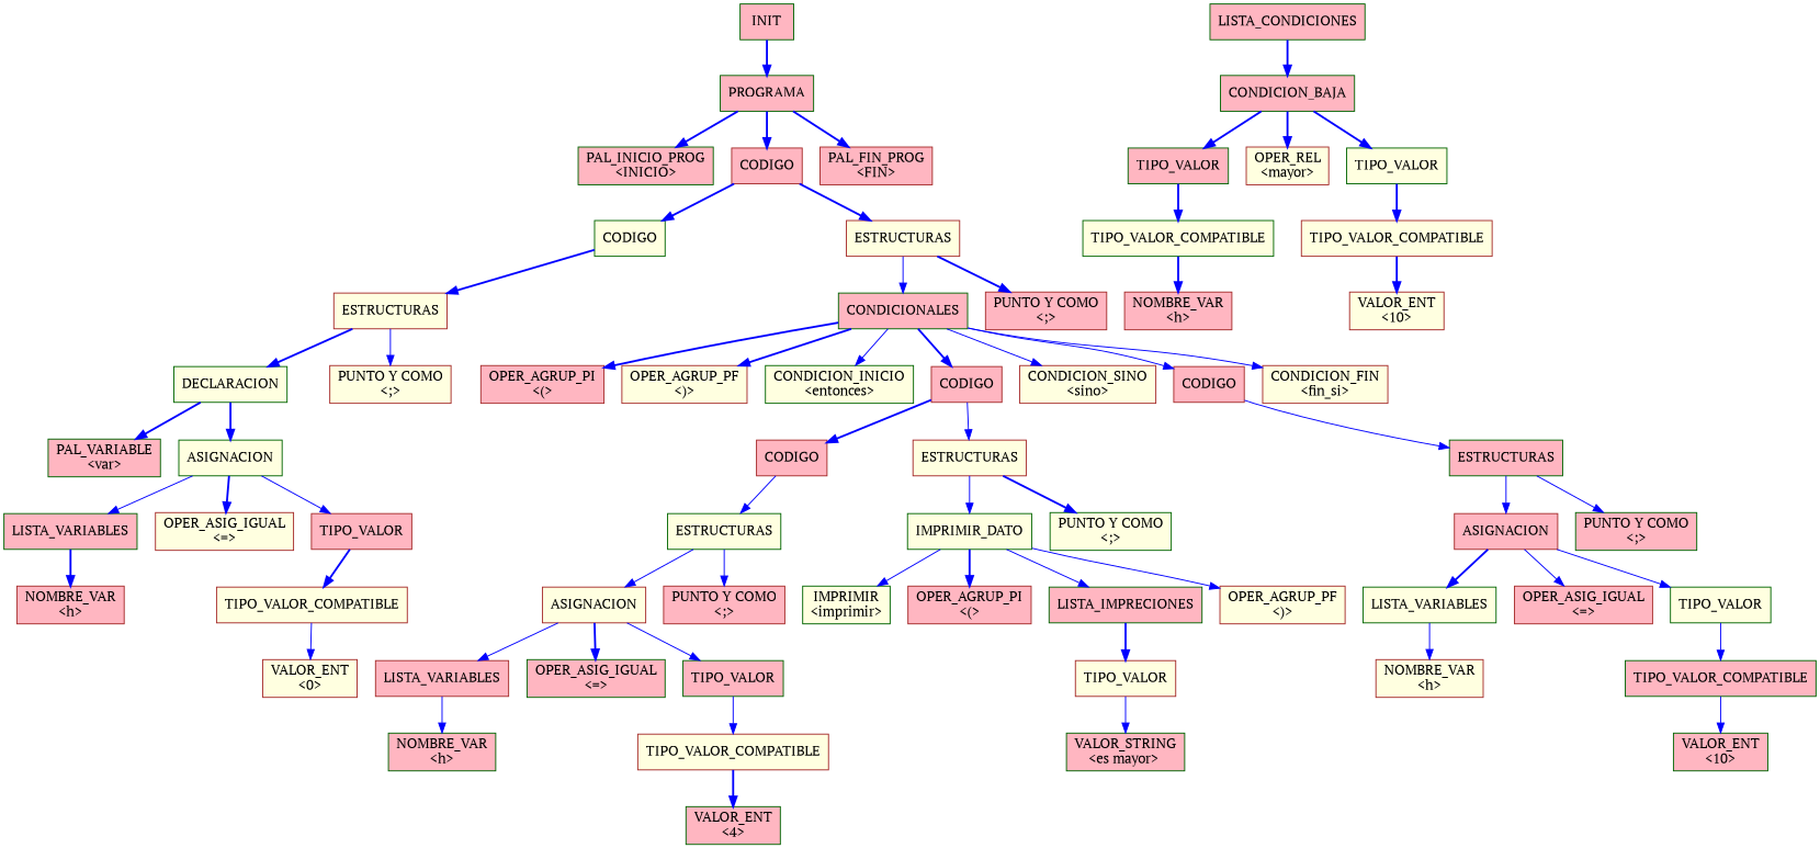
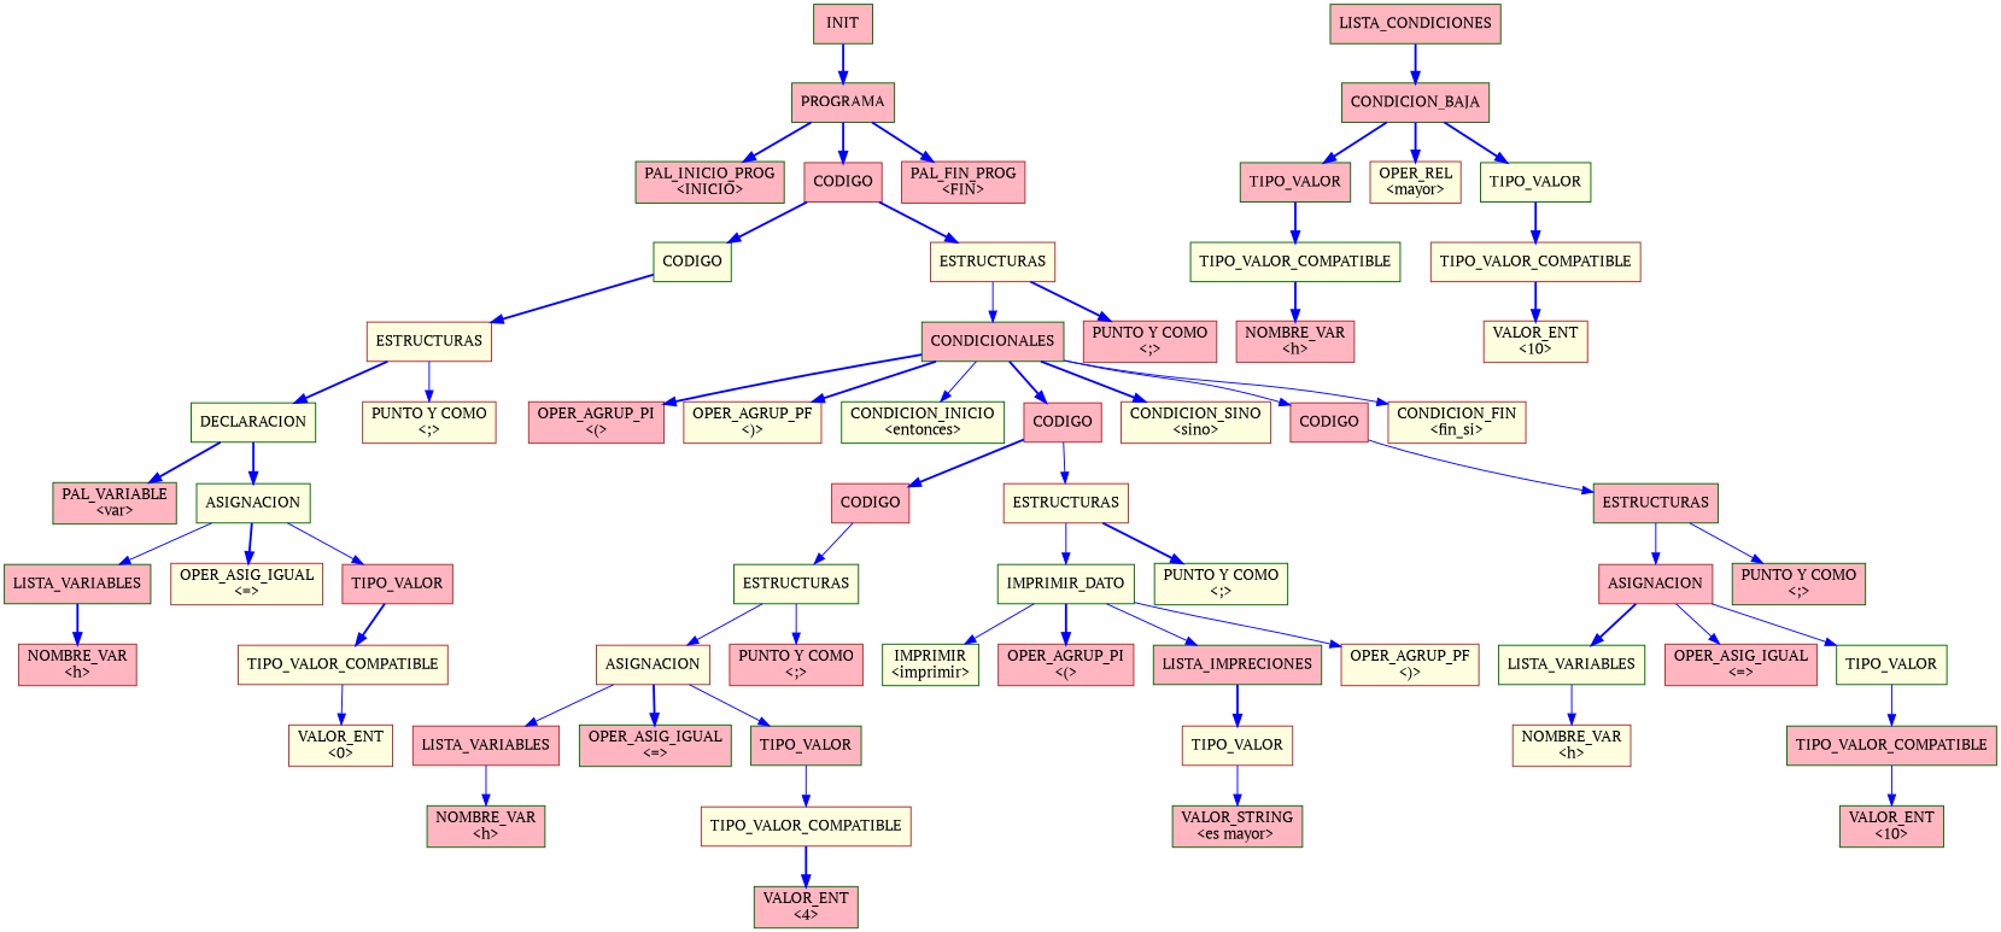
  digraph {
    fontname="PT Serif"
    rankdir=UD
    node [color=brown fillcolor=lightpink fontname="PT Serif" shape=box style=filled]
    edge [color=blue fontname="PT Serif" style=bold]
    n1 [color=darkgreen label="PAL_INICIO_PROG\n<INICIO>"]
    n2 [color=darkgreen label="PAL_VARIABLE\n<var>"]
    n3 [label="NOMBRE_VAR\n<h>"]
    n4 [color=darkgreen label=LISTA_VARIABLES]
    n5 [fillcolor=lightyellow label="OPER_ASIG_IGUAL\n<=>"]
    n6 [fillcolor=lightyellow label="VALOR_ENT\n<0>"]
    n7 [fillcolor=lightyellow label=TIPO_VALOR_COMPATIBLE]
    n8 [label=TIPO_VALOR]
    n9 [color=darkgreen fillcolor=lightyellow label=ASIGNACION]
    n10 [color=darkgreen fillcolor=lightyellow label=DECLARACION]
    n11 [fillcolor=lightyellow label="PUNTO Y COMO\n<;>"]
    n12 [fillcolor=lightyellow label=ESTRUCTURAS]
    n13 [color=darkgreen fillcolor=lightyellow label=CODIGO]
    n14 [label="OPER_AGRUP_PI\n<(>"]
    n15 [label="NOMBRE_VAR\n<h>"]
    n16 [color=darkgreen fillcolor=lightyellow label=TIPO_VALOR_COMPATIBLE]
    n17 [color=darkgreen label=TIPO_VALOR]
    n18 [fillcolor=lightyellow label="OPER_REL\n<mayor>"]
    n19 [fillcolor=lightyellow label="VALOR_ENT\n<10>"]
    n20 [fillcolor=lightyellow label=TIPO_VALOR_COMPATIBLE]
    n21 [color=darkgreen fillcolor=lightyellow label=TIPO_VALOR]
    n22 [color=darkgreen label=CONDICION_BAJA]
    n23 [color=darkgreen label=LISTA_CONDICIONES]
    n24 [fillcolor=lightyellow label="OPER_AGRUP_PF\n<)>"]
    n25 [color=darkgreen fillcolor=lightyellow label="CONDICION_INICIO\n<entonces>"]
    n26 [color=darkgreen label="NOMBRE_VAR\n<h>"]
    n27 [label=LISTA_VARIABLES]
    n28 [color=darkgreen label="OPER_ASIG_IGUAL\n<=>"]
    n29 [color=darkgreen label="VALOR_ENT\n<4>"]
    n30 [fillcolor=lightyellow label=TIPO_VALOR_COMPATIBLE]
    n31 [color=darkgreen label=TIPO_VALOR]
    n32 [fillcolor=lightyellow label=ASIGNACION]
    n33 [label="PUNTO Y COMO\n<;>"]
    n34 [color=darkgreen fillcolor=lightyellow label=ESTRUCTURAS]
    n35 [label=CODIGO]
    n36 [color=darkgreen fillcolor=lightyellow label="IMPRIMIR\n<imprimir>"]
    n37 [label="OPER_AGRUP_PI\n<(>"]
    n38 [color=darkgreen label="VALOR_STRING\n<es mayor> "]
    n39 [fillcolor=lightyellow label=TIPO_VALOR]
    n40 [color=darkgreen label=LISTA_IMPRECIONES]
    n41 [fillcolor=lightyellow label="OPER_AGRUP_PF\n<)>"]
    n42 [color=darkgreen fillcolor=lightyellow label=IMPRIMIR_DATO]
    n43 [color=darkgreen fillcolor=lightyellow label="PUNTO Y COMO\n<;>"]
    n44 [fillcolor=lightyellow label=ESTRUCTURAS]
    n45 [label=CODIGO]
    n46 [fillcolor=lightyellow label="CONDICION_SINO\n<sino>"]
    n47 [fillcolor=lightyellow label="NOMBRE_VAR\n<h>"]
    n48 [color=darkgreen fillcolor=lightyellow label=LISTA_VARIABLES]
    n49 [label="OPER_ASIG_IGUAL\n<=>"]
    n50 [color=darkgreen label="VALOR_ENT\n<10>"]
    n51 [color=darkgreen label=TIPO_VALOR_COMPATIBLE]
    n52 [color=darkgreen fillcolor=lightyellow label=TIPO_VALOR]
    n53 [label=ASIGNACION]
    n54 [color=darkgreen label="PUNTO Y COMO\n<;>"]
    n55 [color=darkgreen label=ESTRUCTURAS]
    n56 [label=CODIGO]
    n57 [fillcolor=lightyellow label="CONDICION_FIN\n<fin_si>"]
    n58 [color=darkgreen label=CONDICIONALES]
    n59 [label="PUNTO Y COMO\n<;>"]
    n60 [fillcolor=lightyellow label=ESTRUCTURAS]
    n61 [label=CODIGO]
    n62 [label="PAL_FIN_PROG\n<FIN>"]
    n63 [color=darkgreen label=PROGRAMA]
    n64 [color=darkgreen label=INIT]
    n4 -> n3
    n7 -> n6 [style=solid]
    n8 -> n7
    n9 -> n4 [style=solid]
    n9 -> n5
    n9 -> n8 [style=solid]
    n10 -> n2
    n10 -> n9
    n12 -> n10
    n12 -> n11 [style=solid]
    n13 -> n12
    n16 -> n15
    n17 -> n16
    n20 -> n19
    n21 -> n20
    n22 -> n17
    n22 -> n18
    n22 -> n21
    n23 -> n22
    n27 -> n26 [style=solid]
    n30 -> n29
    n31 -> n30 [style=solid]
    n32 -> n27 [style=solid]
    n32 -> n28
    n32 -> n31 [style=solid]
    n34 -> n32 [style=solid]
    n34 -> n33 [style=solid]
    n35 -> n34 [style=solid]
    n39 -> n38 [style=solid]
    n40 -> n39
    n42 -> n36 [style=solid]
    n42 -> n37
    n42 -> n40 [style=solid]
    n42 -> n41 [style=solid]
    n44 -> n42 [style=solid]
    n44 -> n43
    n45 -> n35
    n45 -> n44 [style=solid]
    n48 -> n47 [style=solid]
    n51 -> n50 [style=solid]
    n52 -> n51 [style=solid]
    n53 -> n48
    n53 -> n49 [style=solid]
    n53 -> n52 [style=solid]
    n55 -> n53 [style=solid]
    n55 -> n54 [style=solid]
    n56 -> n55 [style=solid]
    n58 -> n14
    n58 -> n24
    n58 -> n25 [style=solid]
    n58 -> n45
-   n58 -> n46 [style=solid]
+   n58 -> n46
    n58 -> n56 [style=solid]
    n58 -> n57 [style=solid]
    n60 -> n58 [style=solid]
    n60 -> n59
    n61 -> n13
    n61 -> n60
    n63 -> n1
    n63 -> n61
    n63 -> n62
    n64 -> n63
  }
